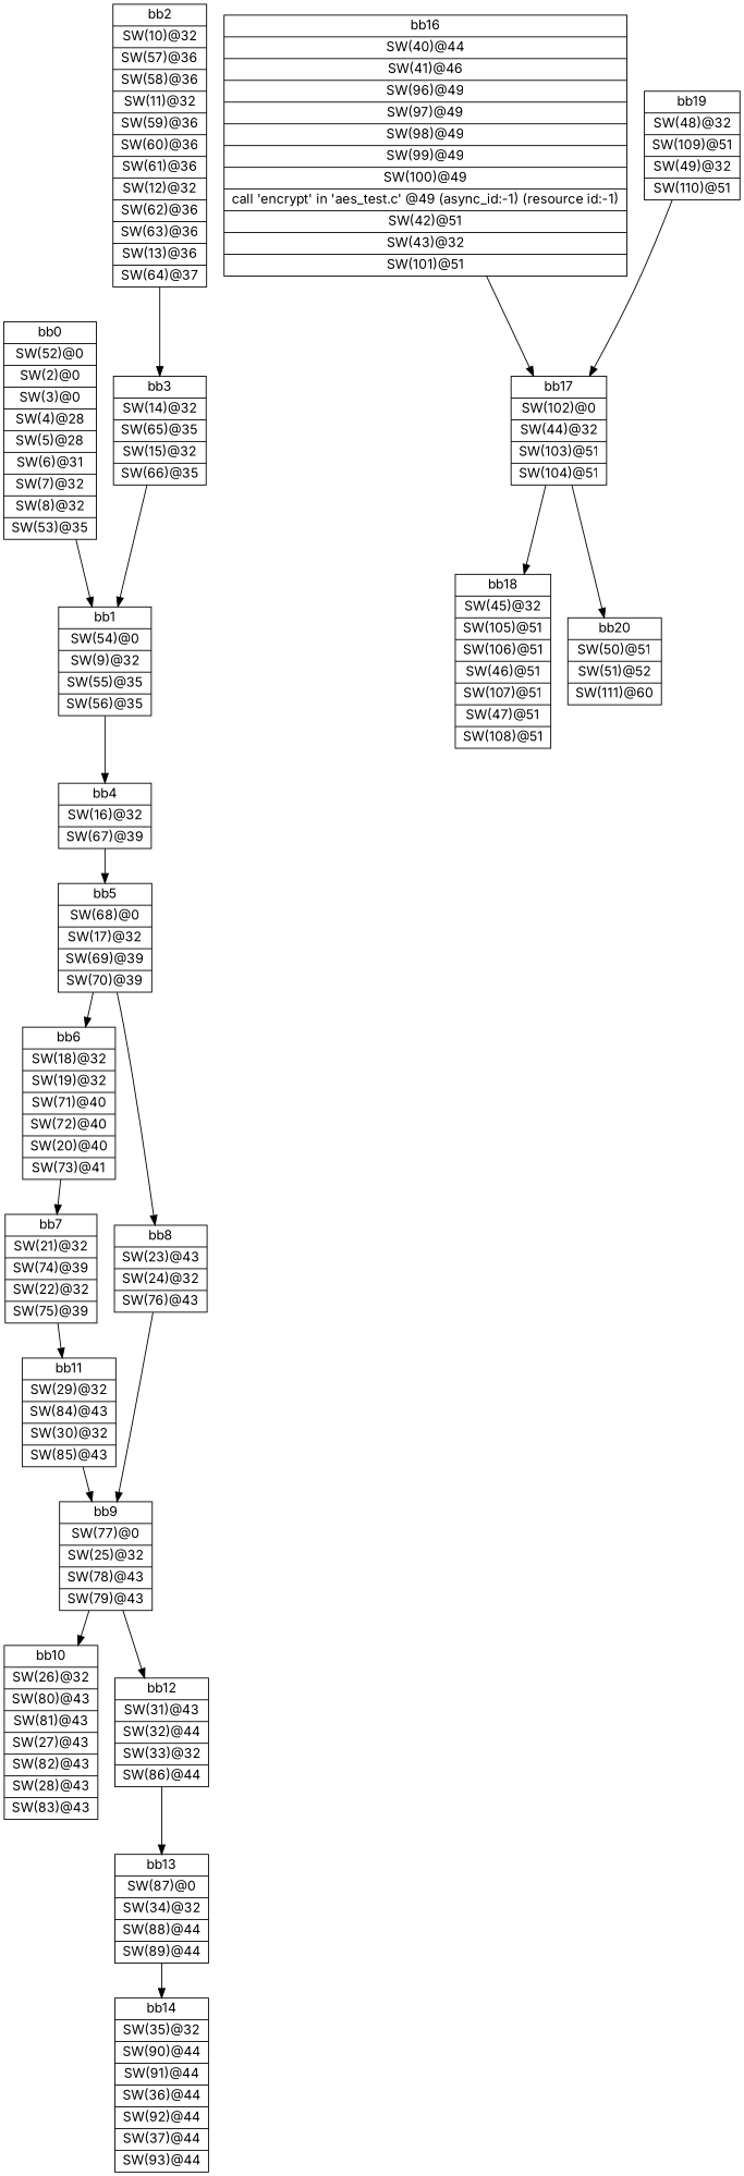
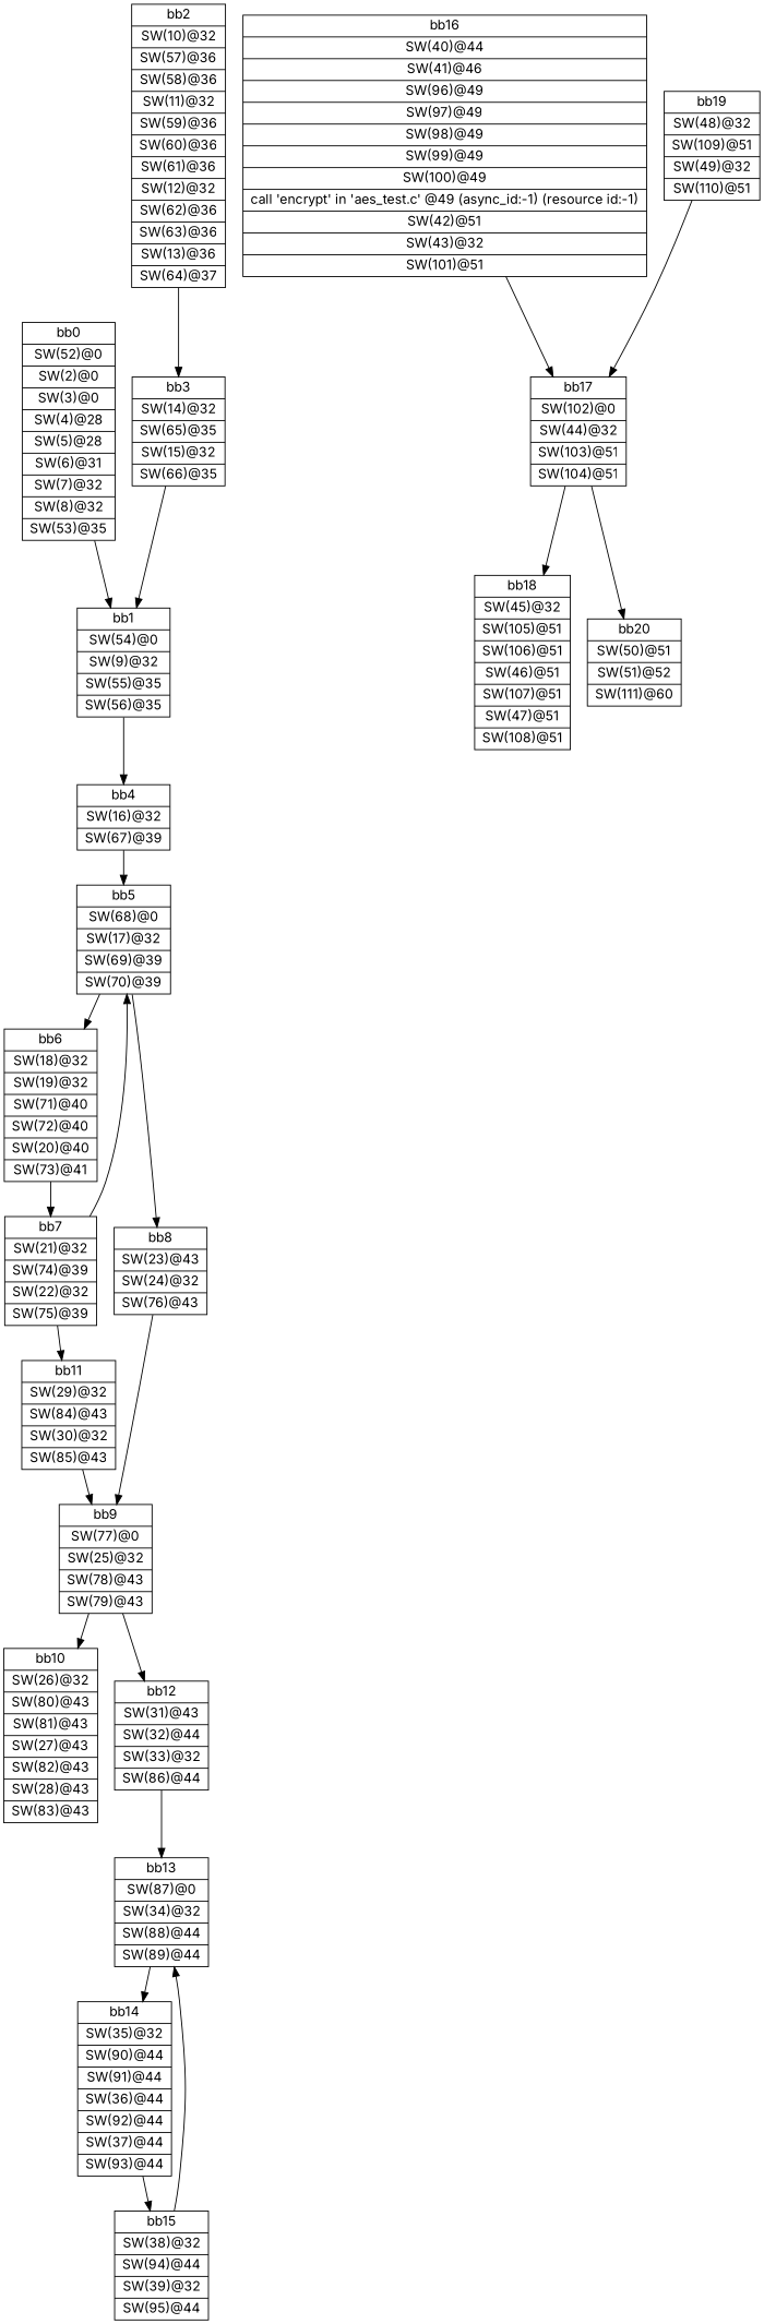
  digraph {
    fontname=Inter
    node [fontname=Inter shape=record]
    edge [fontname=Inter]
    n1 [label="{bb0|<x0x3da35a0>SW(52)@0\n|<x0x330f4d0>SW(2)@0\n|<x0x3311050>SW(3)@0\n|<x0x3d98360>SW(4)@28\n|<x0x3d985c0>SW(5)@28\n|<x0x3d9a800>SW(6)@31\n|<x0x3d987b0>SW(7)@32\n|<x0x3d98910>SW(8)@32\n|<x0x3da37b0>SW(53)@35\n}"]
    n2 [label="{bb1|<x0x3da3970>SW(54)@0\n|<x0x3d98a70>SW(9)@32\n|<x0x3da3ad0>SW(55)@35\n|<x0x3da3ca0>SW(56)@35\n}"]
    n3 [label="{bb4|<x0x3d9a320>SW(16)@32\n|<x0x3da1790>SW(67)@39\n}"]
    n4 [label="{bb2|<x0x3d999b0>SW(10)@32\n|<x0x3da0710>SW(57)@36\n|<x0x3da0860>SW(58)@36\n|<x0x3d99b10>SW(11)@32\n|<x0x3da0a20>SW(59)@36\n|<x0x3da0bf0>SW(60)@36\n|<x0x3da0dc0>SW(61)@36\n|<x0x3d99c70>SW(12)@32\n|<x0x3da0f80>SW(62)@36\n|<x0x3da1110>SW(63)@36\n|<x0x3d99e40>SW(13)@36\n|<x0x3da11d0>SW(64)@37\n}"]
    n5 [label="{bb3|<x0x3d9a170>SW(14)@32\n|<x0x3da1510>SW(65)@35\n|<x0x3d9d910>SW(15)@32\n|<x0x3da16d0>SW(66)@35\n}"]
    n6 [label="{bb5|<x0x3da1a10>SW(68)@0\n|<x0x3d9a4e0>SW(17)@32\n|<x0x3da2090>SW(69)@39\n|<x0x3da21e0>SW(70)@39\n}"]
    n7 [label="{bb6|<x0x3d9cf30>SW(18)@32\n|<x0x3d9d100>SW(19)@32\n|<x0x3da1d30>SW(71)@40\n|<x0x3da6120>SW(72)@40\n|<x0x3d9d2d0>SW(20)@40\n|<x0x3da6340>SW(73)@41\n}"]
    n8 [label="{bb8|<x0x3d9cb30>SW(23)@43\n|<x0x3d9a990>SW(24)@32\n|<x0x3da73c0>SW(76)@43\n}"]
    n9 [label="{bb7|<x0x3d9d5d0>SW(21)@32\n|<x0x3da6650>SW(74)@39\n|<x0x3d9d6f0>SW(22)@32\n|<x0x3da86f0>SW(75)@39\n}"]
    n10 [label="{bb9|<x0x3da6ca0>SW(77)@0\n|<x0x3d9db20>SW(25)@32\n|<x0x3da6e00>SW(78)@43\n|<x0x3da6fd0>SW(79)@43\n}"]
    n11 [label="{bb11|<x0x3d9ade0>SW(29)@32\n|<x0x3da7df0>SW(84)@43\n|<x0x3d9ae80>SW(30)@32\n|<x0x3da7fb0>SW(85)@43\n}"]
    n12 [label="{bb10|<x0x3d9dcf0>SW(26)@32\n|<x0x3da7750>SW(80)@43\n|<x0x3da7920>SW(81)@43\n|<x0x3d9aa30>SW(27)@43\n|<x0x3da7b40>SW(82)@43\n|<x0x3d9ad40>SW(28)@43\n|<x0x3da7d30>SW(83)@43\n}"]
    n13 [label="{bb12|<x0x3d9af20>SW(31)@43\n|<x0x3d9b150>SW(32)@44\n|<x0x3d9b320>SW(33)@32\n|<x0x3da4130>SW(86)@44\n}"]
    n14 [label="{bb13|<x0x3da5f50>SW(87)@0\n|<x0x3d9b400>SW(34)@32\n|<x0x3da41d0>SW(88)@44\n|<x0x3da4340>SW(89)@44\n}"]
    n15 [label="{bb14|<x0x3d9b4c0>SW(35)@32\n|<x0x3da4690>SW(90)@44\n|<x0x3da4820>SW(91)@44\n|<x0x3d9b580>SW(36)@44\n|<x0x3da49e0>SW(92)@44\n|<x0x3d9b620>SW(37)@44\n|<x0x3da4b60>SW(93)@44\n}"]
+   n16 [label="{bb15|<x0x3d9b7f0>SW(38)@32\n|<x0x3da4e70>SW(94)@44\n|<x0x3d9b950>SW(39)@32\n|<x0x3da5070>SW(95)@44\n}"]
    n17 [label="{bb16|<x0x3d9bb20>SW(40)@44\n|<x0x3d9bca0>SW(41)@46\n|<x0x3da5b00>SW(96)@49\n|<x0x3da6800>SW(97)@49\n|<x0x3da8a50>SW(98)@49\n|<x0x3daa750>SW(99)@49\n|<x0x3daa8c0>SW(100)@49\n|<x0x330f3d0>call 'encrypt' in 'aes_test.c' @49 (async_id:-1) (resource id:-1)\n|<x0x3d9e2f0>SW(42)@51\n|<x0x3d9e450>SW(43)@32\n|<x0x3da8b80>SW(101)@51\n}"]
    n18 [label="{bb17|<x0x3da8e60>SW(102)@0\n|<x0x3d9e880>SW(44)@32\n|<x0x3da9060>SW(103)@51\n|<x0x3da91f0>SW(104)@51\n}"]
    n19 [label="{bb18|<x0x3d9e920>SW(45)@32\n|<x0x3da93a0>SW(105)@51\n|<x0x3da9550>SW(106)@51\n|<x0x3d9ea00>SW(46)@51\n|<x0x3da9770>SW(107)@51\n|<x0x3d9ec20>SW(47)@51\n|<x0x3da9960>SW(108)@51\n}"]
    n20 [label="{bb20|<x0x3d9eff0>SW(50)@51\n|<x0x3d9f170>SW(51)@52\n|<x0x3daa0b0>SW(111)@60\n}"]
    n21 [label="{bb19|<x0x3d9ecc0>SW(48)@32\n|<x0x3da9ca0>SW(109)@51\n|<x0x3d9ee40>SW(49)@32\n|<x0x3da9d60>SW(110)@51\n}"]
    n1 -> n2
    n2 -> n3
    n3 -> n6
    n4 -> n5
    n5 -> n2
    n6 -> n7
    n6 -> n8
    n7 -> n9
    n8 -> n10
+   n9 -> n6
    n9 -> n11
    n10 -> n12
    n10 -> n13
    n11 -> n10
    n13 -> n14
    n14 -> n15
+   n15 -> n16
+   n16 -> n14
    n17 -> n18
    n18 -> n19
    n18 -> n20
    n21 -> n18
  }
